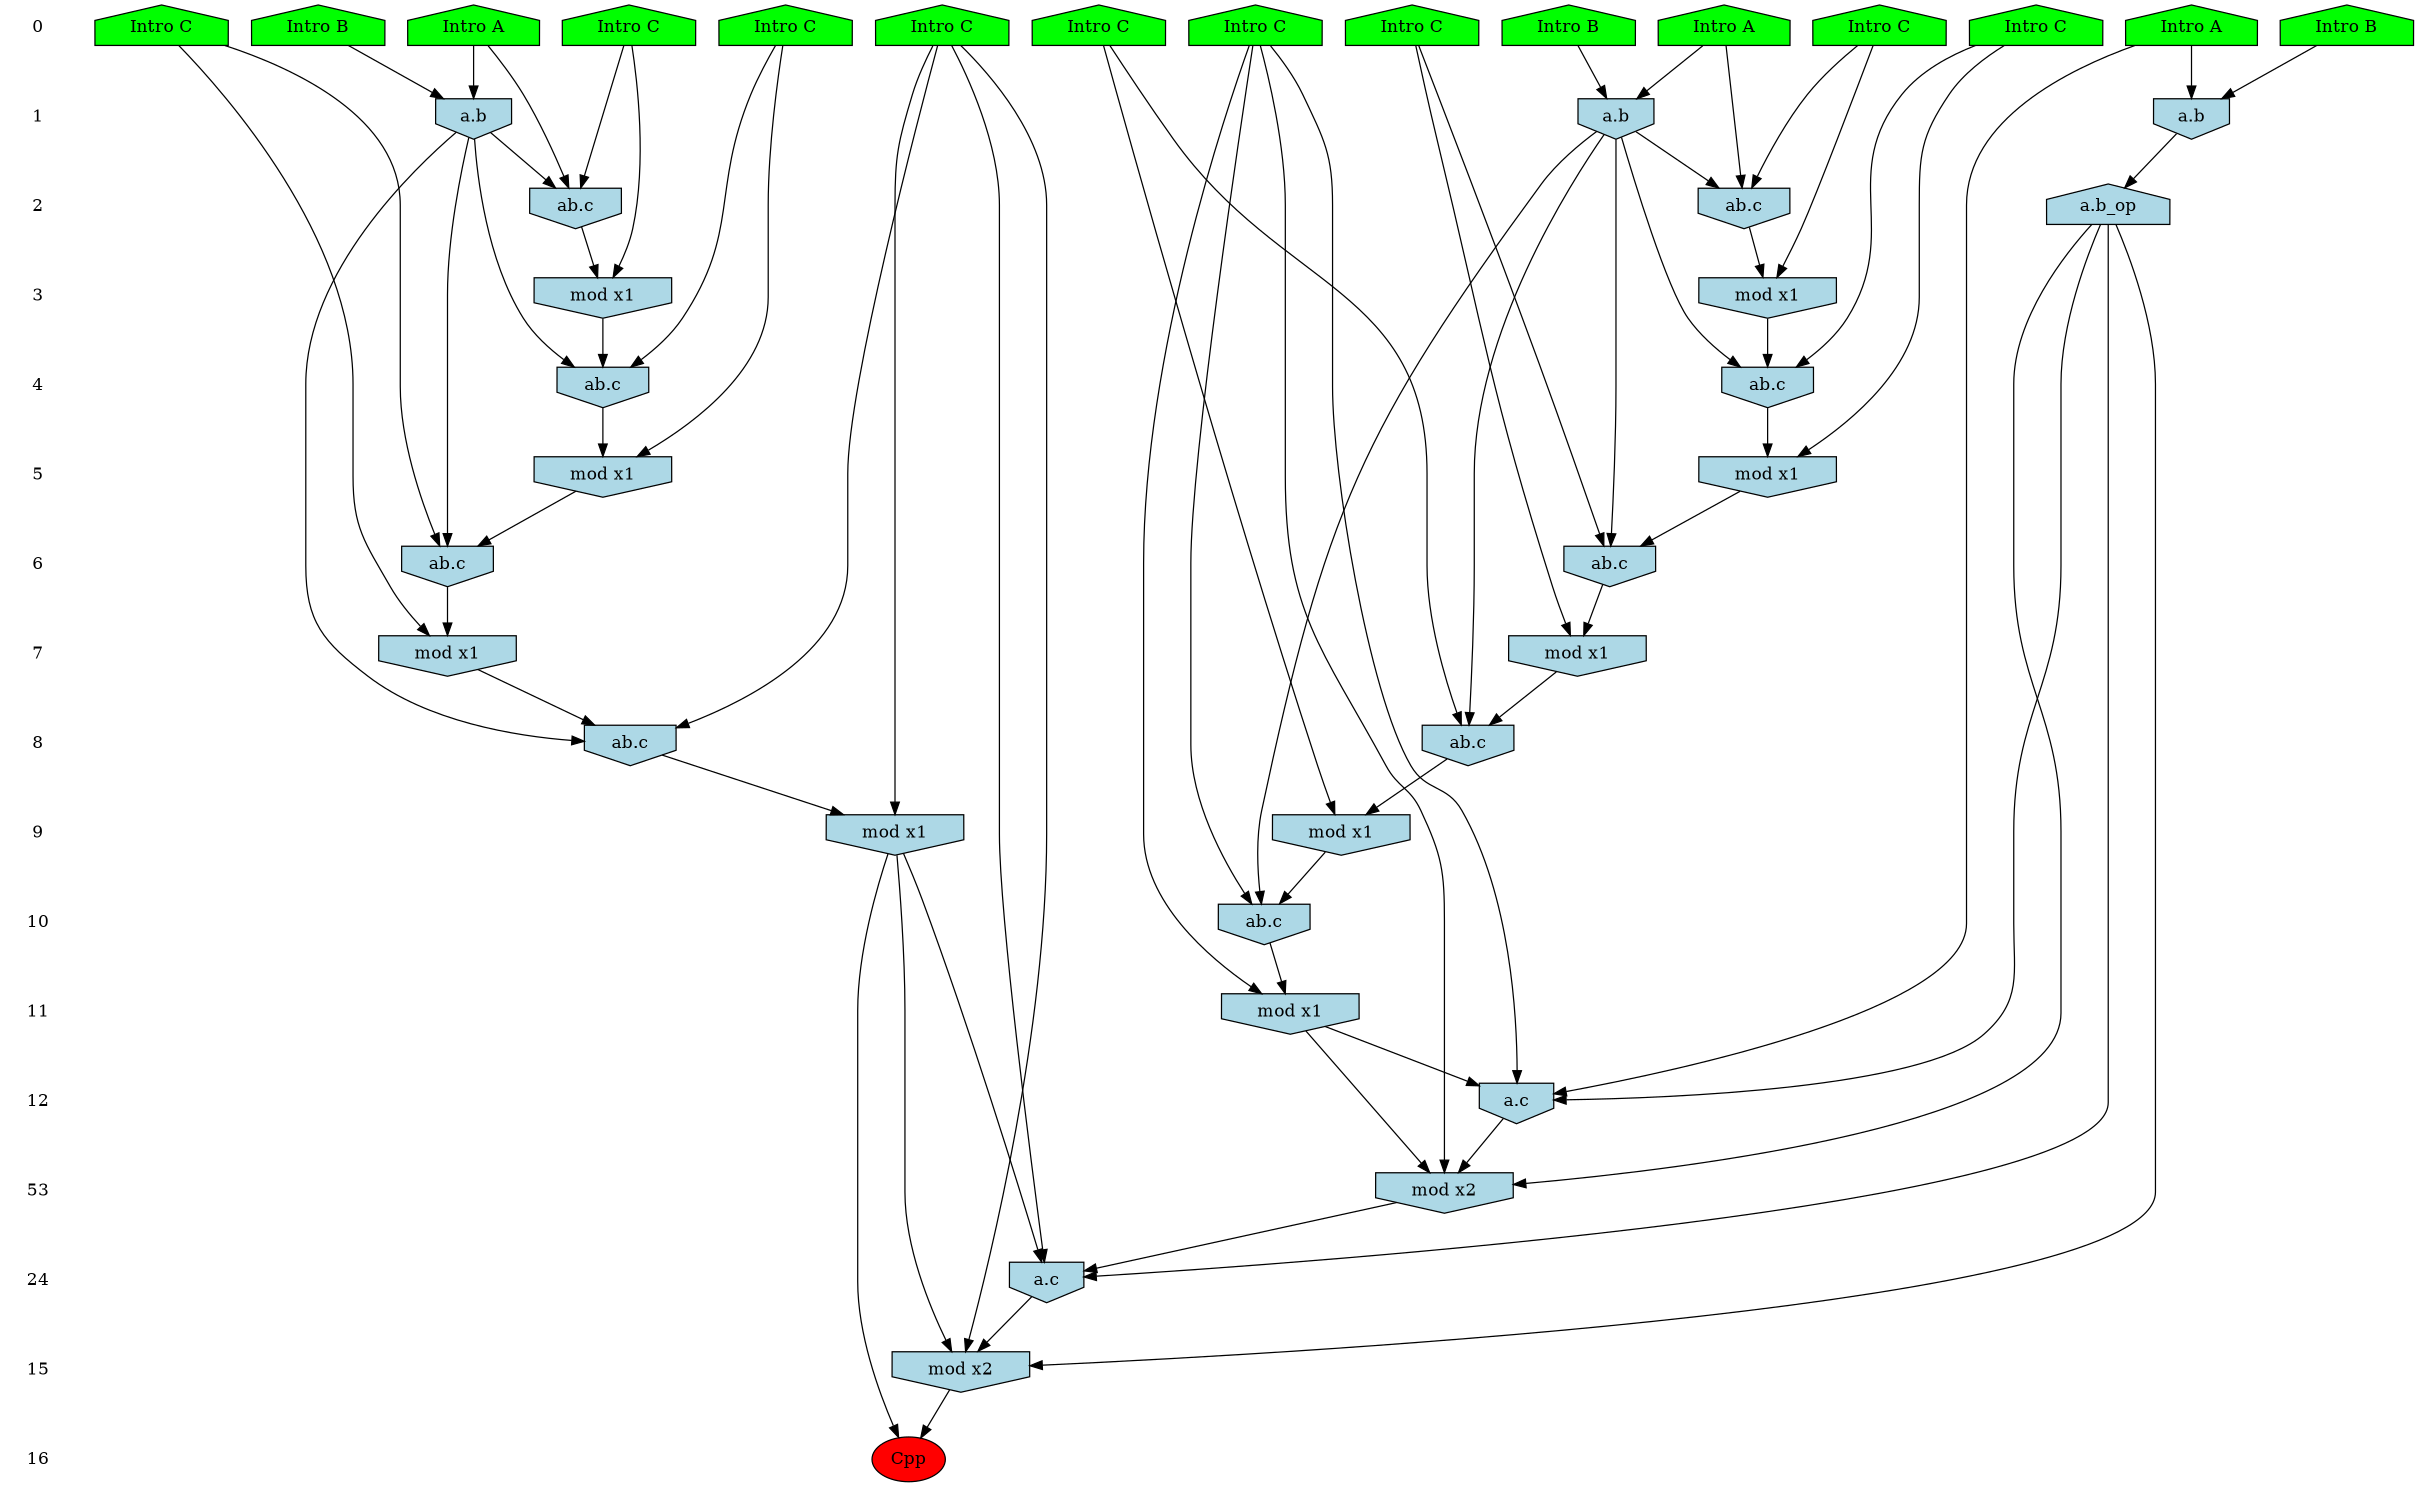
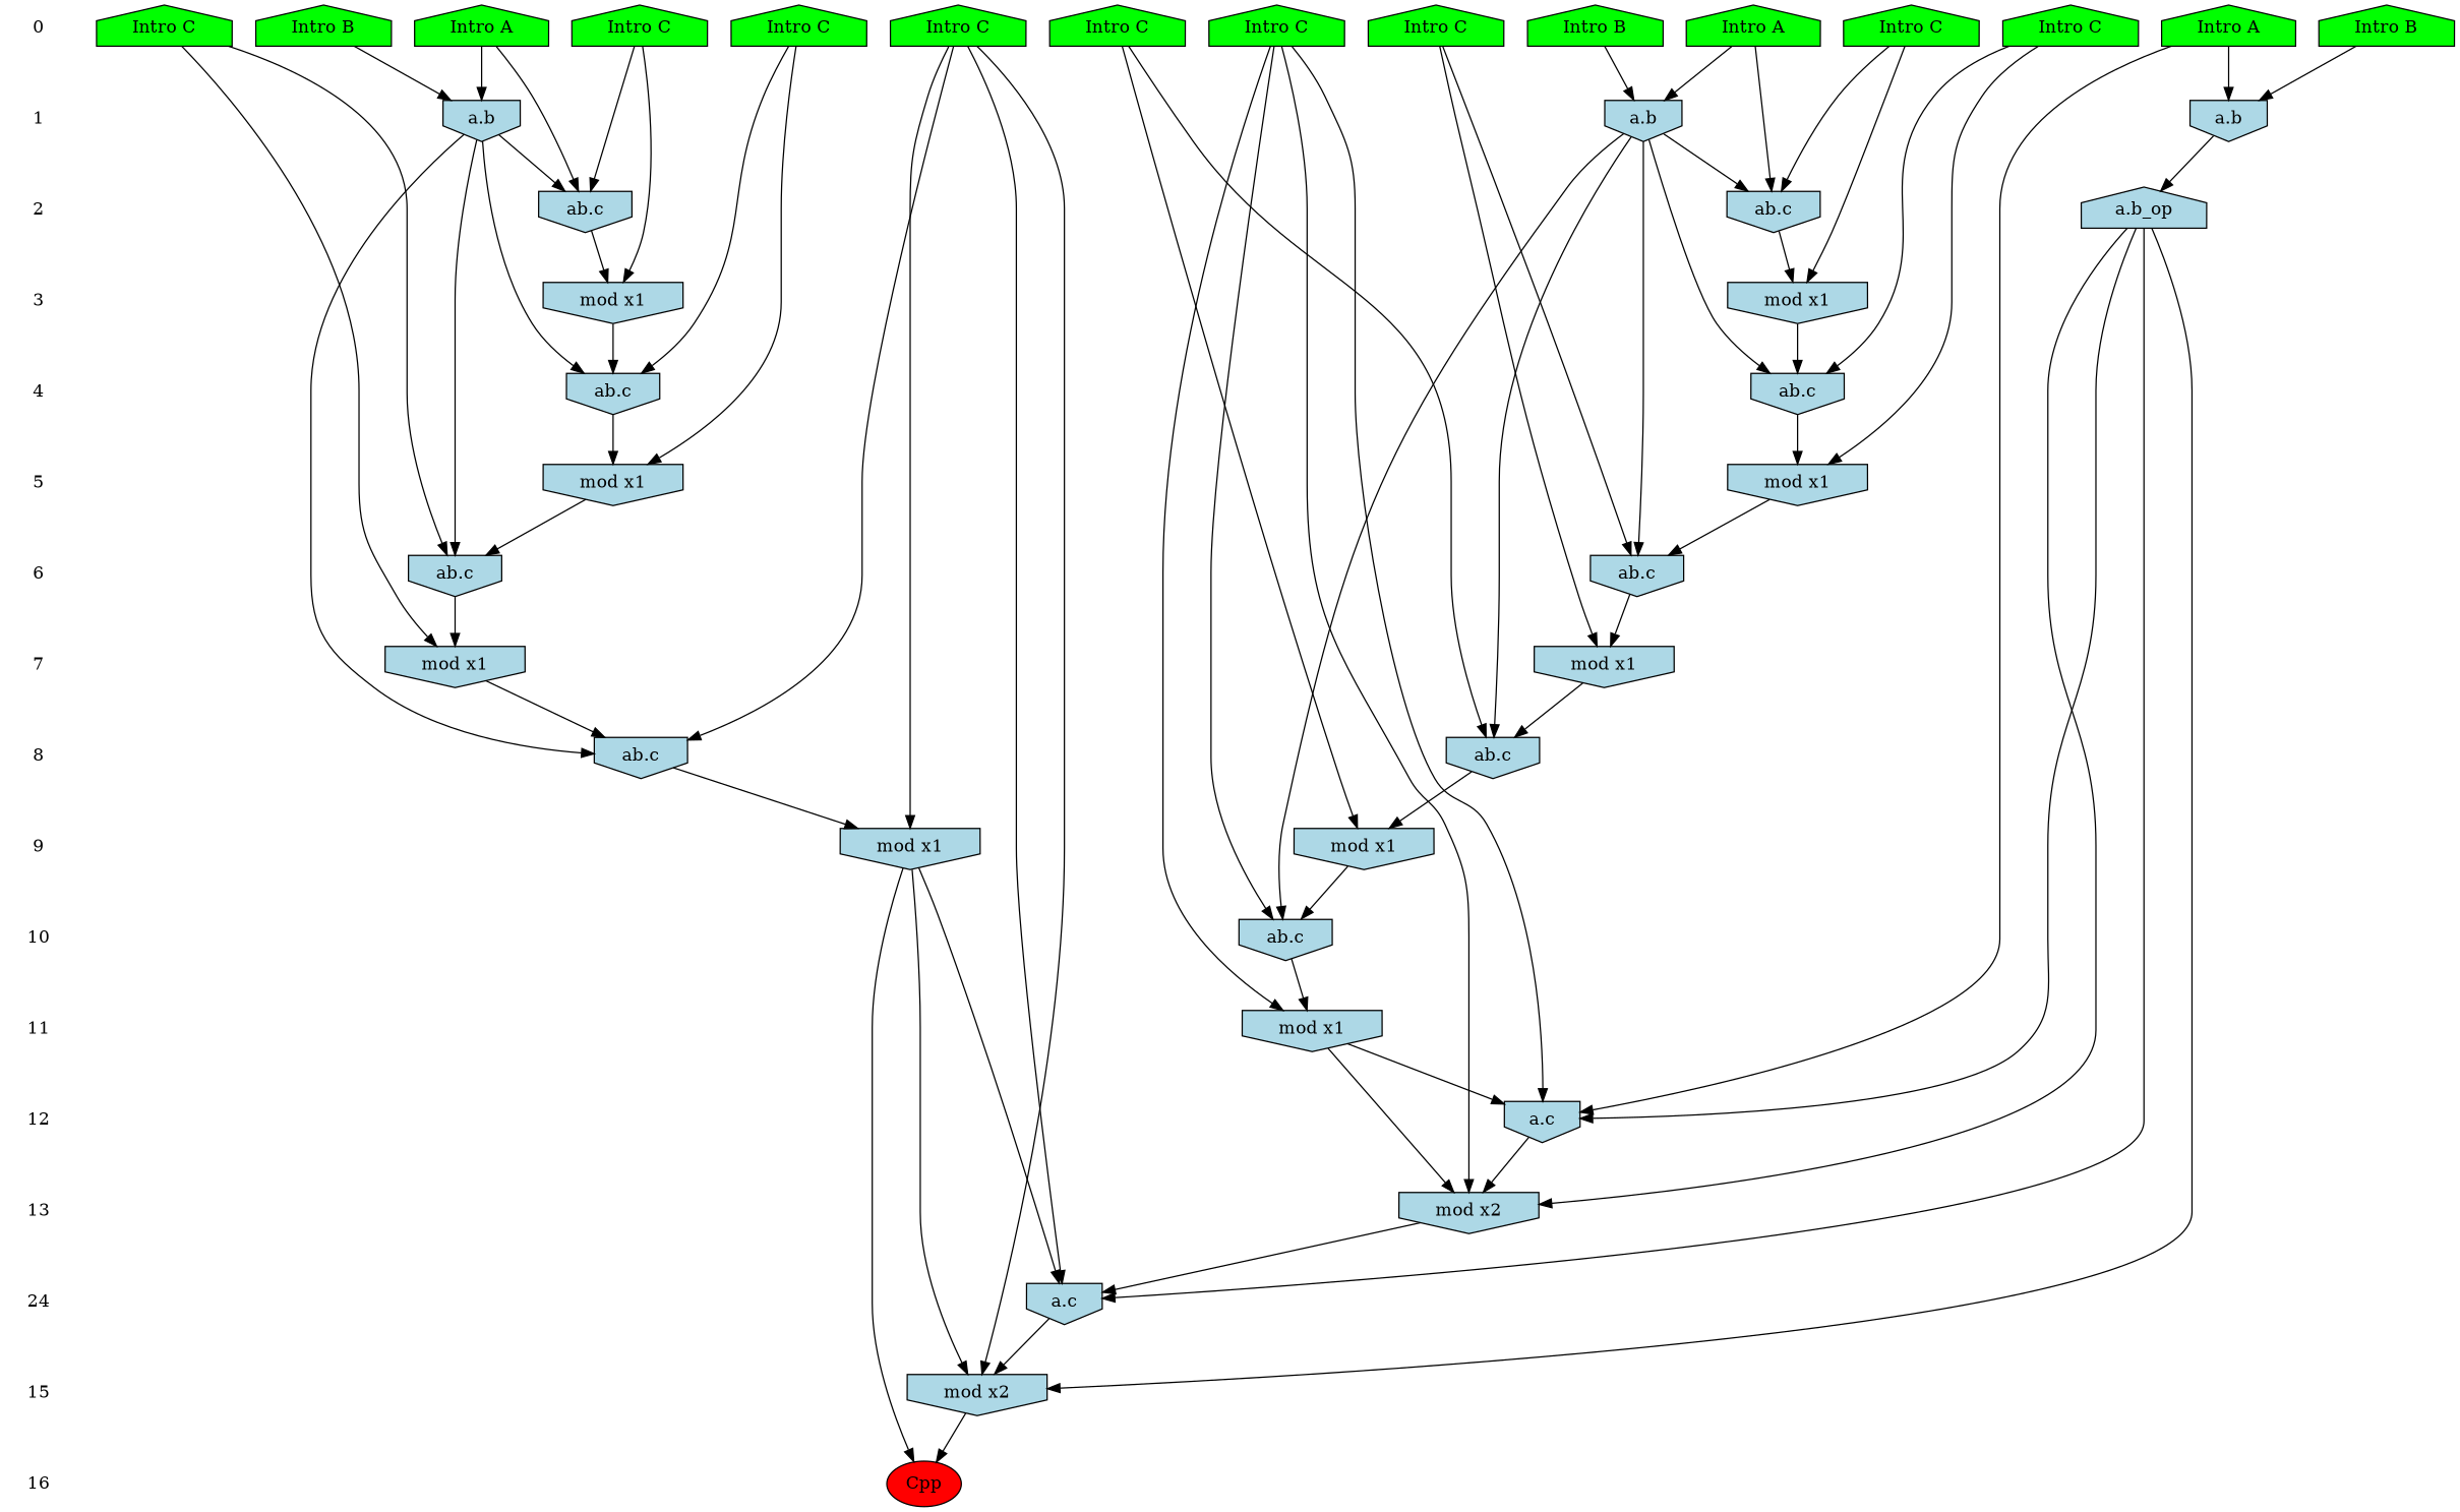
  digraph {
    ranksep=.5
    node [shape=invhouse fillcolor=lightblue style=filled]
    0 [shape=plaintext fillcolor="" style=""]
    n2 [fillcolor=green label="Intro A" shape=house]
    n3 [fillcolor=green label="Intro B" shape=house]
    n4 [fillcolor=green label="Intro B" shape=house]
    n5 [fillcolor=green label="Intro A" shape=house]
    n6 [fillcolor=green label="Intro B" shape=house]
    n7 [fillcolor=green label="Intro A" shape=house]
    n8 [fillcolor=green label="Intro C" shape=house]
    n9 [fillcolor=green label="Intro C" shape=house]
    n10 [fillcolor=green label="Intro C" shape=house]
    n11 [fillcolor=green label="Intro C" shape=house]
    n12 [fillcolor=green label="Intro C" shape=house]
    n13 [fillcolor=green label="Intro C" shape=house]
    n14 [fillcolor=green label="Intro C" shape=house]
    n15 [fillcolor=green label="Intro C" shape=house]
    n16 [fillcolor=green label="Intro C" shape=house]
    1 [shape=plaintext fillcolor="" style=""]
    n18 [label="a.b"]
    n19 [label="a.b"]
    n20 [label="a.b"]
    2 [shape=plaintext fillcolor="" style=""]
    n22 [label="ab.c"]
    n23 [label="ab.c"]
    n24 [label="a.b_op" shape=house]
    3 [shape=plaintext fillcolor="" style=""]
    n26 [label="mod x1"]
    n27 [label="mod x1"]
    4 [shape=plaintext fillcolor="" style=""]
    n29 [label="ab.c"]
    n30 [label="ab.c"]
    5 [shape=plaintext fillcolor="" style=""]
    n32 [label="mod x1"]
    n33 [label="mod x1"]
    6 [shape=plaintext fillcolor="" style=""]
    n35 [label="ab.c"]
    n36 [label="ab.c"]
    7 [shape=plaintext fillcolor="" style=""]
    n38 [label="mod x1"]
    n39 [label="mod x1"]
    8 [shape=plaintext fillcolor="" style=""]
    n41 [label="ab.c"]
    n42 [label="ab.c"]
    9 [shape=plaintext fillcolor="" style=""]
    n44 [label="mod x1"]
    n45 [label="mod x1"]
    10 [shape=plaintext fillcolor="" style=""]
    n47 [label="ab.c"]
    11 [shape=plaintext fillcolor="" style=""]
    n49 [label="mod x1"]
    12 [shape=plaintext fillcolor="" style=""]
    n51 [label="a.c"]
-   13 [shape=plaintext label=53 fillcolor="" style=""]
+   13 [shape=plaintext fillcolor="" style=""]
    n53 [label="mod x2"]
    n54 [label=24 shape=plaintext fillcolor="" style=""]
    n55 [label="a.c"]
    15 [shape=plaintext fillcolor="" style=""]
    n57 [label="mod x2"]
    16 [shape=plaintext fillcolor="" style=""]
    n59 [fillcolor=red label=Cpp shape=""]
    subgraph sub_1 {
      rank=same
      0
      n2
      n3
      n4
      n5
      n6
      n7
      n8
      n9
      n10
      n11
      n12
      n13
      n14
      n15
      n16
    }
    subgraph sub_2 {
      rank=same
      1
      n18
      n19
      n20
    }
    subgraph sub_3 {
      rank=same
      2
      n22
      n23
      n24
    }
    subgraph sub_4 {
      rank=same
      3
      n26
      n27
    }
    subgraph sub_5 {
      rank=same
      4
      n29
      n30
    }
    subgraph sub_6 {
      rank=same
      5
      n32
      n33
    }
    subgraph sub_7 {
      rank=same
      6
      n35
      n36
    }
    subgraph sub_8 {
      rank=same
      7
      n38
      n39
    }
    subgraph sub_9 {
      rank=same
      8
      n41
      n42
    }
    subgraph sub_10 {
      rank=same
      9
      n44
      n45
    }
    subgraph sub_11 {
      rank=same
      10
      n47
    }
    subgraph sub_12 {
      rank=same
      11
      n49
    }
    subgraph sub_13 {
      rank=same
      12
      n51
    }
    subgraph sub_14 {
      rank=same
      13
      n53
    }
    subgraph sub_15 {
      rank=same
      n54
      n55
    }
    subgraph sub_16 {
      rank=same
      15
      n57
    }
    subgraph sub_17 {
      rank=same
      16
      n59
    }
    0 -> 1 [style=invis]
    n2 -> n18
    n2 -> n23
    n3 -> n19
    n4 -> n18
    n5 -> n19
    n5 -> n22
    n6 -> n20
    n7 -> n20
    n7 -> n51
    n8 -> n30
    n8 -> n33
    n9 -> n35
    n9 -> n38
    n10 -> n22
    n10 -> n27
    n11 -> n29
    n11 -> n32
    n12 -> n36
    n12 -> n39
    n13 -> n41
    n13 -> n44
    n14 -> n42
    n14 -> n45
    n14 -> n55
    n14 -> n57
    n15 -> n47
    n15 -> n49
    n15 -> n51
    n15 -> n53
    n16 -> n23
    n16 -> n26
    1 -> 2 [style=invis]
    n18 -> n23
    n18 -> n29
    n18 -> n36
    n18 -> n42
    n19 -> n22
    n19 -> n30
    n19 -> n35
    n19 -> n41
    n19 -> n47
    n20 -> n24
    2 -> 3 [style=invis]
    n22 -> n27
    n23 -> n26
    n24 -> n51
    n24 -> n53
    n24 -> n55
    n24 -> n57
    3 -> 4 [style=invis]
    n26 -> n29
    n27 -> n30
    4 -> 5 [style=invis]
    n29 -> n32
    n30 -> n33
    5 -> 6 [style=invis]
    n32 -> n36
    n33 -> n35
    6 -> 7 [style=invis]
    n35 -> n38
    n36 -> n39
    7 -> 8 [style=invis]
    n38 -> n41
    n39 -> n42
    8 -> 9 [style=invis]
    n41 -> n44
    n42 -> n45
    9 -> 10 [style=invis]
    n44 -> n47
    n45 -> n55
    n45 -> n57
    n45 -> n59
    10 -> 11 [style=invis]
    n47 -> n49
    11 -> 12 [style=invis]
    n49 -> n51
    n49 -> n53
    12 -> 13 [style=invis]
    n51 -> n53
    13 -> n54 [style=invis]
    n53 -> n55
    n54 -> 15 [style=invis]
    n55 -> n57
    15 -> 16 [style=invis]
    n57 -> n59
  }
